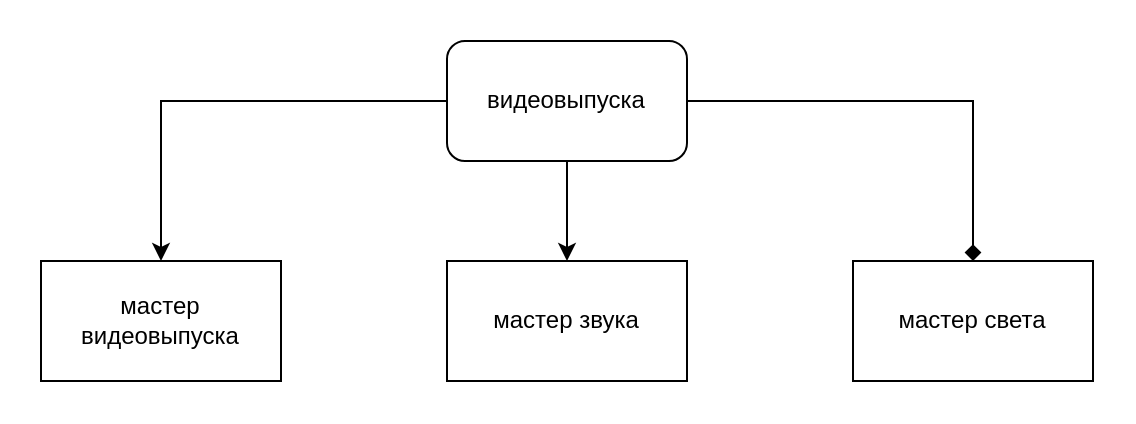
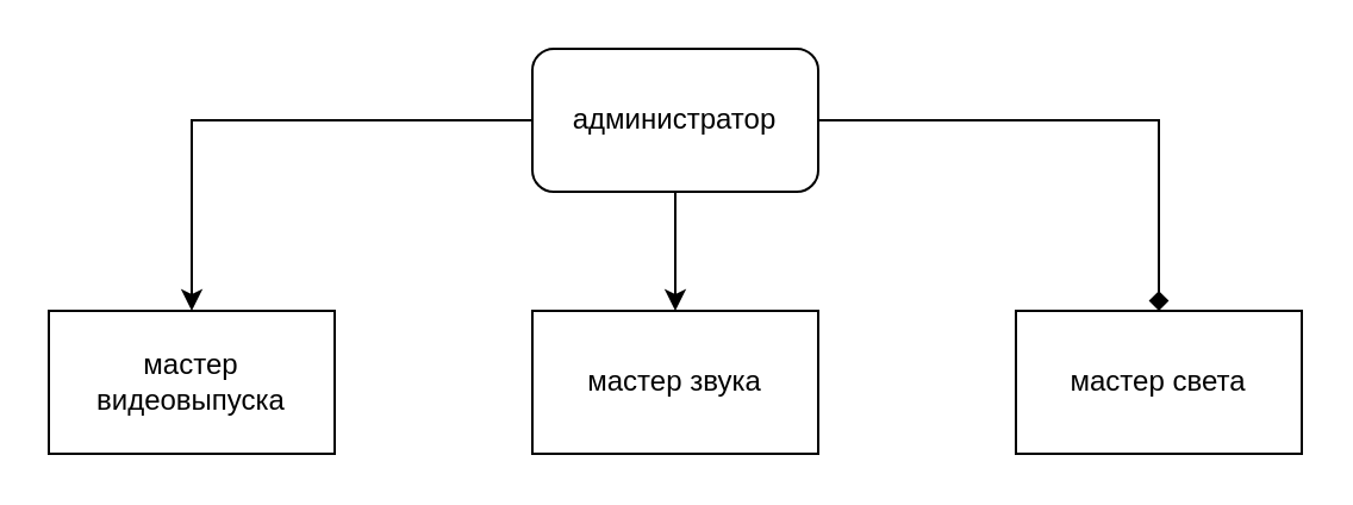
  <mxCell id="0" />
  <mxCell id="1" parent="0" />
  <mxCell id="2" value="мастер видеовыпуска" style="rounded=0;whiteSpace=wrap;html=1;" vertex="1" parent="1"><mxGeometry x="20" y="130" width="120" height="60" as="geometry" /></mxCell>
  <mxCell id="3" value="мастер звука" style="rounded=0;whiteSpace=wrap;html=1;" vertex="1" parent="1"><mxGeometry x="223" y="130" width="120" height="60" as="geometry" /></mxCell>
  <mxCell id="4" value="мастер света" style="rounded=0;whiteSpace=wrap;html=1;" vertex="1" parent="1"><mxGeometry x="426" y="130" width="120" height="60" as="geometry" /></mxCell>
  <mxCell id="5" style="edgeStyle=orthogonalEdgeStyle;rounded=0;orthogonalLoop=1;jettySize=auto;html=1;entryX=0.5;entryY=0;entryDx=0;entryDy=0;" edge="1" parent="1" source="8" target="2"><mxGeometry relative="1" as="geometry" /></mxCell>
  <mxCell id="6" style="edgeStyle=orthogonalEdgeStyle;rounded=0;orthogonalLoop=1;jettySize=auto;html=1;endArrow=diamond;" edge="1" parent="1" source="8" target="4"><mxGeometry relative="1" as="geometry" /></mxCell>
  <mxCell id="7" style="edgeStyle=orthogonalEdgeStyle;rounded=0;orthogonalLoop=1;jettySize=auto;html=1;entryX=0.5;entryY=0;entryDx=0;entryDy=0;" edge="1" parent="1" source="8" target="3"><mxGeometry relative="1" as="geometry" /></mxCell>
- <mxCell id="8" value="видеовыпуска" style="rounded=1;whiteSpace=wrap;html=1;" vertex="1" parent="1"><mxGeometry x="223" y="20" width="120" height="60" as="geometry" /></mxCell>
+ <mxCell id="8" value="администратор" style="rounded=1;whiteSpace=wrap;html=1;" vertex="1" parent="1"><mxGeometry x="223" y="20" width="120" height="60" as="geometry" /></mxCell>
